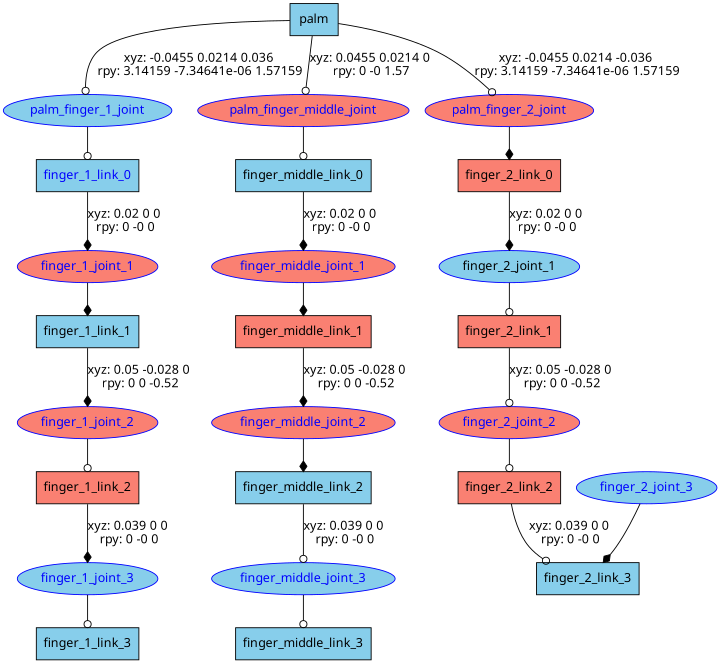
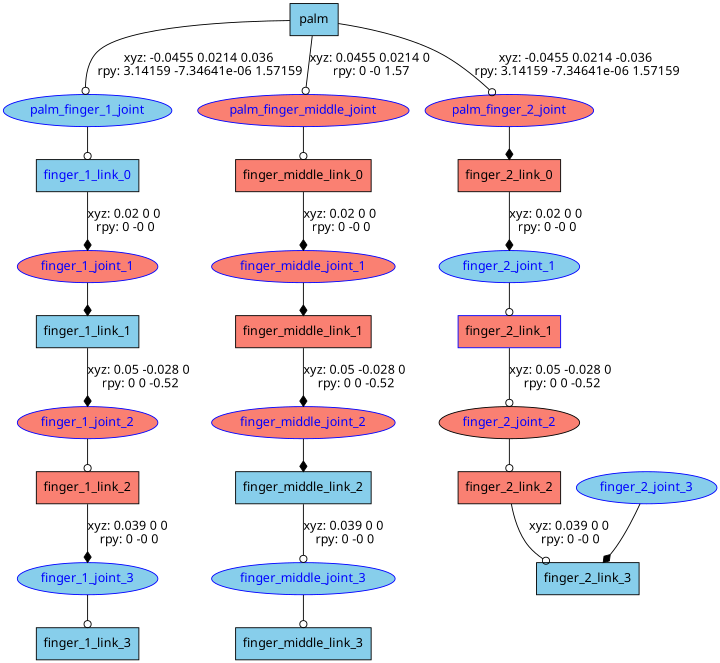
  digraph {
    fontname="Noto Sans"
    node [fillcolor=salmon fontname="Noto Sans" shape=box style=filled fontcolor=blue]
    edge [arrowhead=odot fontname="Noto Sans"]
    n1 [fillcolor=skyblue label=palm fontcolor=""]
    palm_finger_1_joint [color=blue fillcolor=skyblue shape=ellipse]
    palm_finger_2_joint [color=blue shape=ellipse]
    palm_finger_middle_joint [color=blue shape=ellipse]
    n5 [fillcolor=skyblue label=finger_1_link_0]
    n6 [label=finger_2_link_0 fontcolor=""]
-   n7 [fillcolor=skyblue label=finger_middle_link_0 fontcolor=""]
+   n7 [label=finger_middle_link_0 fontcolor=""]
    finger_1_joint_1 [color=blue shape=ellipse]
    n9 [fillcolor=skyblue label=finger_1_link_1 fontcolor=""]
    finger_1_joint_2 [color=blue shape=ellipse]
    n11 [label=finger_1_link_2 fontcolor=""]
    finger_1_joint_3 [color=blue fillcolor=skyblue shape=ellipse]
    n13 [fillcolor=skyblue label=finger_1_link_3 fontcolor=""]
-   finger_2_joint_1 [color=blue fillcolor=skyblue fontcolor=black shape=ellipse]
-   n15 [label=finger_2_link_1 fontcolor=""]
-   finger_2_joint_2 [color=blue shape=ellipse]
+   finger_2_joint_1 [color=blue fillcolor=skyblue shape=ellipse]
+   n15 [label=finger_2_link_1 color=blue fontcolor=""]
+   finger_2_joint_2 [color=black shape=ellipse]
    n17 [label=finger_2_link_2 fontcolor=""]
    n18 [fillcolor=skyblue label=finger_2_link_3 fontcolor=""]
    finger_2_joint_3 [color=blue fillcolor=skyblue shape=ellipse]
    finger_middle_joint_1 [color=blue shape=ellipse]
    n21 [label=finger_middle_link_1 fontcolor=""]
    finger_middle_joint_2 [color=blue shape=ellipse]
    n23 [fillcolor=skyblue label=finger_middle_link_2 fontcolor=""]
    finger_middle_joint_3 [color=blue fillcolor=skyblue shape=ellipse]
    n25 [fillcolor=skyblue label=finger_middle_link_3 fontcolor=""]
    n1 -> palm_finger_1_joint [label="xyz: -0.0455 0.0214 0.036 \nrpy: 3.14159 -7.34641e-06 1.57159"]
    n1 -> palm_finger_2_joint [label="xyz: -0.0455 0.0214 -0.036 \nrpy: 3.14159 -7.34641e-06 1.57159"]
    n1 -> palm_finger_middle_joint [label="xyz: 0.0455 0.0214 0 \nrpy: 0 -0 1.57"]
    palm_finger_1_joint -> n5
    palm_finger_2_joint -> n6 [arrowhead=diamond]
    palm_finger_middle_joint -> n7
    n5 -> finger_1_joint_1 [arrowhead=diamond label="xyz: 0.02 0 0 \nrpy: 0 -0 0"]
    n6 -> finger_2_joint_1 [arrowhead=diamond label="xyz: 0.02 0 0 \nrpy: 0 -0 0"]
    n7 -> finger_middle_joint_1 [arrowhead=diamond label="xyz: 0.02 0 0 \nrpy: 0 -0 0"]
    finger_1_joint_1 -> n9 [arrowhead=diamond]
    n9 -> finger_1_joint_2 [arrowhead=diamond label="xyz: 0.05 -0.028 0 \nrpy: 0 0 -0.52"]
    finger_1_joint_2 -> n11
    n11 -> finger_1_joint_3 [arrowhead=diamond label="xyz: 0.039 0 0 \nrpy: 0 -0 0"]
    finger_1_joint_3 -> n13
    finger_2_joint_1 -> n15
    n15 -> finger_2_joint_2 [label="xyz: 0.05 -0.028 0 \nrpy: 0 0 -0.52"]
    finger_2_joint_2 -> n17
    n17 -> n18 [label="xyz: 0.039 0 0 \nrpy: 0 -0 0"]
    finger_2_joint_3 -> n18 [arrowhead=diamond]
    finger_middle_joint_1 -> n21 [arrowhead=diamond]
    n21 -> finger_middle_joint_2 [arrowhead=diamond label="xyz: 0.05 -0.028 0 \nrpy: 0 0 -0.52"]
    finger_middle_joint_2 -> n23 [arrowhead=diamond]
    n23 -> finger_middle_joint_3 [label="xyz: 0.039 0 0 \nrpy: 0 -0 0"]
    finger_middle_joint_3 -> n25
  }
